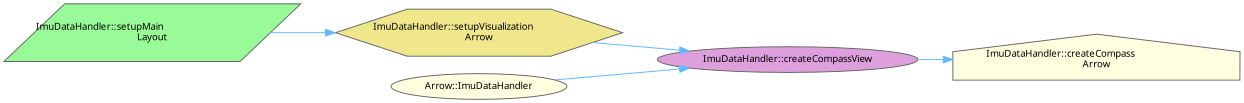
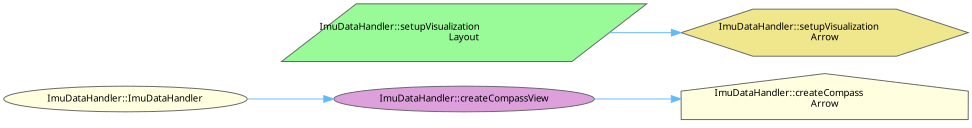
  digraph {
    fontname="Noto Sans"
    rankdir=RL
    node [color=grey40 fillcolor=lightyellow fontname="Noto Sans" fontsize=10 shape=ellipse style=filled]
    edge [color=steelblue1 dir=back fontname="Noto Sans" fontsize=10 labelfontname=Helvetica labelfontsize=10 style=solid]
    n1 [color=gray40 fontcolor=black height=0.2 label="ImuDataHandler::createCompass\lArrow" shape=house width=0.4]
    n2 [fillcolor=plum height=0.2 label="ImuDataHandler::createCompassView" width=0.4]
    n3 [fillcolor=khaki height=0.2 label="ImuDataHandler::setupVisualization\lArrow" shape=hexagon width=0.4]
-   n4 [height=0.2 label="Arrow::ImuDataHandler" width=0.4]
-   n5 [fillcolor=palegreen height=0.2 label="ImuDataHandler::setupMain\lLayout" shape=parallelogram width=0.4]
+   n4 [height=0.2 label="ImuDataHandler::ImuDataHandler" width=0.4]
+   n5 [fillcolor=palegreen height=0.2 label="ImuDataHandler::setupVisualization\lLayout" shape=parallelogram width=0.4]
    n1 -> n2
-   n2 -> n3
    n2 -> n4
    n3 -> n5
  }
